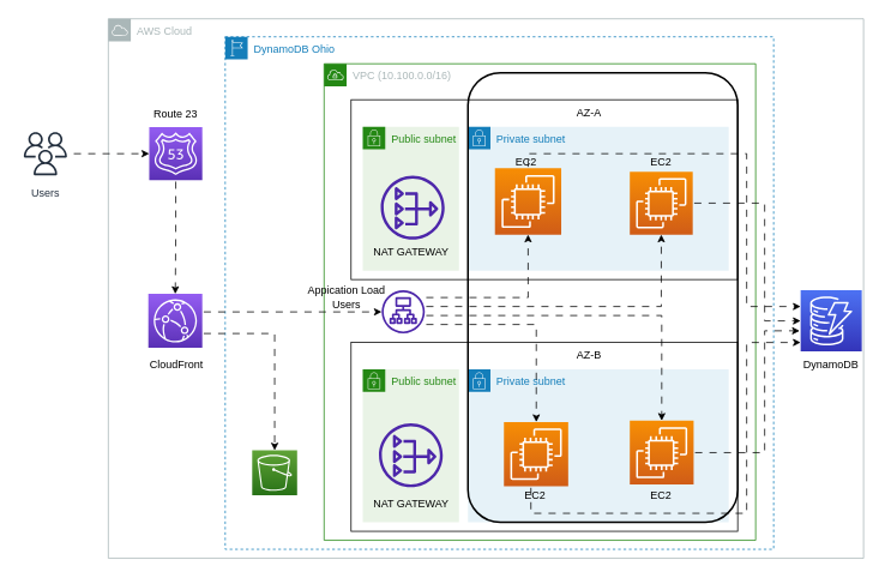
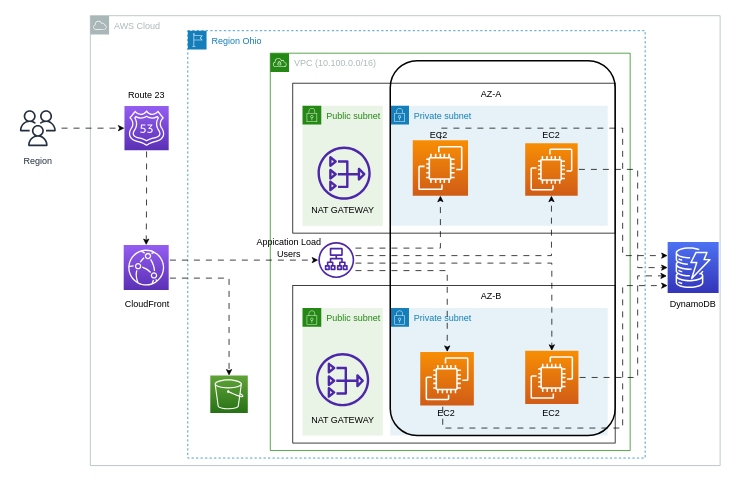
  <mxCell id="0" />
  <mxCell id="1" parent="0" />
  <mxCell id="2" value="AWS Cloud" style="sketch=0;outlineConnect=0;gradientColor=none;html=1;whiteSpace=wrap;fontSize=12;fontStyle=0;shape=mxgraph.aws4.group;grIcon=mxgraph.aws4.group_aws_cloud;strokeColor=#AAB7B8;fillColor=none;verticalAlign=top;align=left;spacingLeft=30;fontColor=#AAB7B8;dashed=0;" vertex="1" parent="1"><mxGeometry x="120" width="840" height="600" as="geometry" y="20" /></mxCell>
- <mxCell id="3" value="DynamoDB Ohio" style="points=[[0,0],[0.25,0],[0.5,0],[0.75,0],[1,0],[1,0.25],[1,0.5],[1,0.75],[1,1],[0.75,1],[0.5,1],[0.25,1],[0,1],[0,0.75],[0,0.5],[0,0.25]];outlineConnect=0;gradientColor=none;html=1;whiteSpace=wrap;fontSize=12;fontStyle=0;container=1;pointerEvents=0;collapsible=0;recursiveResize=0;shape=mxgraph.aws4.group;grIcon=mxgraph.aws4.group_region;strokeColor=#147EBA;fillColor=none;verticalAlign=top;align=left;spacingLeft=30;fontColor=#147EBA;dashed=1;" vertex="1" parent="1"><mxGeometry x="250" y="40" width="610" height="570" as="geometry" /></mxCell>
+ <mxCell id="3" value="Region Ohio" style="points=[[0,0],[0.25,0],[0.5,0],[0.75,0],[1,0],[1,0.25],[1,0.5],[1,0.75],[1,1],[0.75,1],[0.5,1],[0.25,1],[0,1],[0,0.75],[0,0.5],[0,0.25]];outlineConnect=0;gradientColor=none;html=1;whiteSpace=wrap;fontSize=12;fontStyle=0;container=1;pointerEvents=0;collapsible=0;recursiveResize=0;shape=mxgraph.aws4.group;grIcon=mxgraph.aws4.group_region;strokeColor=#147EBA;fillColor=none;verticalAlign=top;align=left;spacingLeft=30;fontColor=#147EBA;dashed=1;" vertex="1" parent="1"><mxGeometry x="250" y="40" width="610" height="570" as="geometry" /></mxCell>
  <mxCell id="4" value="VPC (10.100.0.0/16)" style="points=[[0,0],[0.25,0],[0.5,0],[0.75,0],[1,0],[1,0.25],[1,0.5],[1,0.75],[1,1],[0.75,1],[0.5,1],[0.25,1],[0,1],[0,0.75],[0,0.5],[0,0.25]];outlineConnect=0;gradientColor=none;html=1;whiteSpace=wrap;fontSize=12;fontStyle=0;container=1;pointerEvents=0;collapsible=0;recursiveResize=0;shape=mxgraph.aws4.group;grIcon=mxgraph.aws4.group_vpc;strokeColor=#248814;fillColor=none;verticalAlign=top;align=left;spacingLeft=30;fontColor=#AAB7B8;dashed=0;" vertex="1" parent="1"><mxGeometry x="360" y="70" width="480" height="530" as="geometry" /></mxCell>
  <mxCell id="5" value="Appication Load Users" style="text;html=1;strokeColor=none;fillColor=none;align=center;verticalAlign=middle;whiteSpace=wrap;rounded=0;" vertex="1" parent="4"><mxGeometry x="-20" y="250" width="90" height="20" as="geometry" /></mxCell>
  <mxCell id="6" value="" style="rounded=0;whiteSpace=wrap;html=1;" vertex="1" parent="1"><mxGeometry x="390" y="110" width="430" height="200" as="geometry" /></mxCell>
  <mxCell id="7" value="" style="rounded=0;whiteSpace=wrap;html=1;" vertex="1" parent="1"><mxGeometry x="390" y="380" width="430" height="210" as="geometry" /></mxCell>
  <mxCell id="8" value="" style="edgeStyle=orthogonalEdgeStyle;rounded=0;orthogonalLoop=1;jettySize=auto;html=1;flowAnimation=1;" edge="1" parent="1" source="9" target="11"><mxGeometry relative="1" as="geometry" /></mxCell>
- <mxCell id="9" value="Users" style="sketch=0;outlineConnect=0;fontColor=#232F3E;gradientColor=none;strokeColor=#232F3E;fillColor=#ffffff;dashed=0;verticalLabelPosition=bottom;verticalAlign=top;align=center;html=1;fontSize=12;fontStyle=0;aspect=fixed;shape=mxgraph.aws4.resourceIcon;resIcon=mxgraph.aws4.users;" vertex="1" parent="1"><mxGeometry x="20" y="140" width="60" height="60" as="geometry" /></mxCell>
+ <mxCell id="9" value="Region" style="sketch=0;outlineConnect=0;fontColor=#232F3E;gradientColor=none;strokeColor=#232F3E;fillColor=#ffffff;dashed=0;verticalLabelPosition=bottom;verticalAlign=top;align=center;html=1;fontSize=12;fontStyle=0;aspect=fixed;shape=mxgraph.aws4.resourceIcon;resIcon=mxgraph.aws4.users;" vertex="1" parent="1"><mxGeometry x="20" y="140" width="60" height="60" as="geometry" /></mxCell>
  <mxCell id="10" value="" style="edgeStyle=orthogonalEdgeStyle;rounded=0;orthogonalLoop=1;jettySize=auto;html=1;flowAnimation=1;" edge="1" parent="1" source="11" target="14"><mxGeometry relative="1" as="geometry" /></mxCell>
  <mxCell id="11" value="" style="sketch=0;points=[[0,0,0],[0.25,0,0],[0.5,0,0],[0.75,0,0],[1,0,0],[0,1,0],[0.25,1,0],[0.5,1,0],[0.75,1,0],[1,1,0],[0,0.25,0],[0,0.5,0],[0,0.75,0],[1,0.25,0],[1,0.5,0],[1,0.75,0]];outlineConnect=0;fontColor=#232F3E;gradientColor=#945DF2;gradientDirection=north;fillColor=#5A30B5;strokeColor=#ffffff;dashed=0;verticalLabelPosition=bottom;verticalAlign=top;align=center;html=1;fontSize=12;fontStyle=0;aspect=fixed;shape=mxgraph.aws4.resourceIcon;resIcon=mxgraph.aws4.route_53;" vertex="1" parent="1"><mxGeometry x="165.5" y="140.5" width="59" height="59" as="geometry" /></mxCell>
  <mxCell id="12" style="edgeStyle=orthogonalEdgeStyle;rounded=0;orthogonalLoop=1;jettySize=auto;html=1;flowAnimation=1;" edge="1" parent="1" source="14" target="15"><mxGeometry relative="1" as="geometry"><Array as="points"><mxPoint x="305" y="370" /></Array></mxGeometry></mxCell>
  <mxCell id="13" style="edgeStyle=orthogonalEdgeStyle;rounded=0;orthogonalLoop=1;jettySize=auto;html=1;flowAnimation=1;" edge="1" parent="1" source="14" target="34"><mxGeometry relative="1" as="geometry"><Array as="points"><mxPoint x="270" y="346" /><mxPoint x="270" y="346" /></Array></mxGeometry></mxCell>
  <mxCell id="14" value="" style="sketch=0;points=[[0,0,0],[0.25,0,0],[0.5,0,0],[0.75,0,0],[1,0,0],[0,1,0],[0.25,1,0],[0.5,1,0],[0.75,1,0],[1,1,0],[0,0.25,0],[0,0.5,0],[0,0.75,0],[1,0.25,0],[1,0.5,0],[1,0.75,0]];outlineConnect=0;fontColor=#232F3E;gradientColor=#945DF2;gradientDirection=north;fillColor=#5A30B5;strokeColor=#ffffff;dashed=0;verticalLabelPosition=bottom;verticalAlign=top;align=center;html=1;fontSize=12;fontStyle=0;aspect=fixed;shape=mxgraph.aws4.resourceIcon;resIcon=mxgraph.aws4.cloudfront;" vertex="1" parent="1"><mxGeometry x="164.5" y="326" width="60" height="60" as="geometry" /></mxCell>
  <mxCell id="15" value="" style="sketch=0;points=[[0,0,0],[0.25,0,0],[0.5,0,0],[0.75,0,0],[1,0,0],[0,1,0],[0.25,1,0],[0.5,1,0],[0.75,1,0],[1,1,0],[0,0.25,0],[0,0.5,0],[0,0.75,0],[1,0.25,0],[1,0.5,0],[1,0.75,0]];outlineConnect=0;fontColor=#232F3E;gradientColor=#60A337;gradientDirection=north;fillColor=#277116;strokeColor=#ffffff;dashed=0;verticalLabelPosition=bottom;verticalAlign=top;align=center;html=1;fontSize=12;fontStyle=0;aspect=fixed;shape=mxgraph.aws4.resourceIcon;resIcon=mxgraph.aws4.s3;" vertex="1" parent="1"><mxGeometry x="280" y="500" width="50" height="50" as="geometry" /></mxCell>
  <mxCell id="16" value="Public subnet" style="points=[[0,0],[0.25,0],[0.5,0],[0.75,0],[1,0],[1,0.25],[1,0.5],[1,0.75],[1,1],[0.75,1],[0.5,1],[0.25,1],[0,1],[0,0.75],[0,0.5],[0,0.25]];outlineConnect=0;gradientColor=none;html=1;whiteSpace=wrap;fontSize=12;fontStyle=0;container=1;pointerEvents=0;collapsible=0;recursiveResize=0;shape=mxgraph.aws4.group;grIcon=mxgraph.aws4.group_security_group;grStroke=0;strokeColor=#248814;fillColor=#E9F3E6;verticalAlign=top;align=left;spacingLeft=30;fontColor=#248814;dashed=0;" vertex="1" parent="1"><mxGeometry x="403" y="140" width="107" height="160" as="geometry" /></mxCell>
  <mxCell id="17" value="" style="sketch=0;outlineConnect=0;fontColor=#232F3E;gradientColor=none;fillColor=#4D27AA;strokeColor=none;dashed=0;verticalLabelPosition=bottom;verticalAlign=top;align=center;html=1;fontSize=12;fontStyle=0;aspect=fixed;pointerEvents=1;shape=mxgraph.aws4.nat_gateway;" vertex="1" parent="16"><mxGeometry x="20" y="54.5" width="71" height="71" as="geometry" /></mxCell>
  <mxCell id="18" value="NAT GATEWAY" style="text;html=1;strokeColor=none;fillColor=none;align=center;verticalAlign=middle;whiteSpace=wrap;rounded=0;" vertex="1" parent="16"><mxGeometry x="8.5" y="130" width="90" height="20" as="geometry" /></mxCell>
  <mxCell id="19" value="Public subnet" style="points=[[0,0],[0.25,0],[0.5,0],[0.75,0],[1,0],[1,0.25],[1,0.5],[1,0.75],[1,1],[0.75,1],[0.5,1],[0.25,1],[0,1],[0,0.75],[0,0.5],[0,0.25]];outlineConnect=0;gradientColor=none;html=1;whiteSpace=wrap;fontSize=12;fontStyle=0;container=1;pointerEvents=0;collapsible=0;recursiveResize=0;shape=mxgraph.aws4.group;grIcon=mxgraph.aws4.group_security_group;grStroke=0;strokeColor=#248814;fillColor=#E9F3E6;verticalAlign=top;align=left;spacingLeft=30;fontColor=#248814;dashed=0;" vertex="1" parent="1"><mxGeometry x="403" y="410" width="107" height="170" as="geometry" /></mxCell>
  <mxCell id="20" value="" style="sketch=0;outlineConnect=0;fontColor=#232F3E;gradientColor=none;fillColor=#4D27AA;strokeColor=none;dashed=0;verticalLabelPosition=bottom;verticalAlign=top;align=center;html=1;fontSize=12;fontStyle=0;aspect=fixed;pointerEvents=1;shape=mxgraph.aws4.nat_gateway;" vertex="1" parent="19"><mxGeometry x="18" y="60" width="71" height="71" as="geometry" /></mxCell>
  <mxCell id="21" value="NAT GATEWAY" style="text;html=1;strokeColor=none;fillColor=none;align=center;verticalAlign=middle;whiteSpace=wrap;rounded=0;" vertex="1" parent="19"><mxGeometry x="8.5" y="140" width="90" height="20" as="geometry" /></mxCell>
  <mxCell id="22" value="Private subnet" style="points=[[0,0],[0.25,0],[0.5,0],[0.75,0],[1,0],[1,0.25],[1,0.5],[1,0.75],[1,1],[0.75,1],[0.5,1],[0.25,1],[0,1],[0,0.75],[0,0.5],[0,0.25]];outlineConnect=0;gradientColor=none;html=1;whiteSpace=wrap;fontSize=12;fontStyle=0;container=1;pointerEvents=0;collapsible=0;recursiveResize=0;shape=mxgraph.aws4.group;grIcon=mxgraph.aws4.group_security_group;grStroke=0;strokeColor=#147EBA;fillColor=#E6F2F8;verticalAlign=top;align=left;spacingLeft=30;fontColor=#147EBA;dashed=0;" vertex="1" parent="1"><mxGeometry x="520" y="140" width="290" height="160" as="geometry" /></mxCell>
  <mxCell id="23" value="" style="sketch=0;points=[[0,0,0],[0.25,0,0],[0.5,0,0],[0.75,0,0],[1,0,0],[0,1,0],[0.25,1,0],[0.5,1,0],[0.75,1,0],[1,1,0],[0,0.25,0],[0,0.5,0],[0,0.75,0],[1,0.25,0],[1,0.5,0],[1,0.75,0]];outlineConnect=0;fontColor=#232F3E;gradientColor=#F78E04;gradientDirection=north;fillColor=#D05C17;strokeColor=#ffffff;dashed=0;verticalLabelPosition=bottom;verticalAlign=top;align=center;html=1;fontSize=12;fontStyle=0;aspect=fixed;shape=mxgraph.aws4.resourceIcon;resIcon=mxgraph.aws4.ec2;" vertex="1" parent="22"><mxGeometry x="30" y="46.25" width="73.75" height="73.75" as="geometry" /></mxCell>
  <mxCell id="24" value="" style="sketch=0;points=[[0,0,0],[0.25,0,0],[0.5,0,0],[0.75,0,0],[1,0,0],[0,1,0],[0.25,1,0],[0.5,1,0],[0.75,1,0],[1,1,0],[0,0.25,0],[0,0.5,0],[0,0.75,0],[1,0.25,0],[1,0.5,0],[1,0.75,0]];outlineConnect=0;fontColor=#232F3E;gradientColor=#F78E04;gradientDirection=north;fillColor=#D05C17;strokeColor=#ffffff;dashed=0;verticalLabelPosition=bottom;verticalAlign=top;align=center;html=1;fontSize=12;fontStyle=0;aspect=fixed;shape=mxgraph.aws4.resourceIcon;resIcon=mxgraph.aws4.ec2;" vertex="1" parent="22"><mxGeometry x="180" y="50" width="70" height="70" as="geometry" /></mxCell>
  <mxCell id="25" value="Private subnet" style="points=[[0,0],[0.25,0],[0.5,0],[0.75,0],[1,0],[1,0.25],[1,0.5],[1,0.75],[1,1],[0.75,1],[0.5,1],[0.25,1],[0,1],[0,0.75],[0,0.5],[0,0.25]];outlineConnect=0;gradientColor=none;html=1;whiteSpace=wrap;fontSize=12;fontStyle=0;container=1;pointerEvents=0;collapsible=0;recursiveResize=0;shape=mxgraph.aws4.group;grIcon=mxgraph.aws4.group_security_group;grStroke=0;strokeColor=#147EBA;fillColor=#E6F2F8;verticalAlign=top;align=left;spacingLeft=30;fontColor=#147EBA;dashed=0;" vertex="1" parent="1"><mxGeometry x="520" y="410" width="290" height="170" as="geometry" /></mxCell>
  <mxCell id="26" value="" style="sketch=0;points=[[0,0,0],[0.25,0,0],[0.5,0,0],[0.75,0,0],[1,0,0],[0,1,0],[0.25,1,0],[0.5,1,0],[0.75,1,0],[1,1,0],[0,0.25,0],[0,0.5,0],[0,0.75,0],[1,0.25,0],[1,0.5,0],[1,0.75,0]];outlineConnect=0;fontColor=#232F3E;gradientColor=#F78E04;gradientDirection=north;fillColor=#D05C17;strokeColor=#ffffff;dashed=0;verticalLabelPosition=bottom;verticalAlign=top;align=center;html=1;fontSize=12;fontStyle=0;aspect=fixed;shape=mxgraph.aws4.resourceIcon;resIcon=mxgraph.aws4.ec2;" vertex="1" parent="25"><mxGeometry x="180" y="57" width="71" height="71" as="geometry" /></mxCell>
  <mxCell id="27" value="" style="sketch=0;points=[[0,0,0],[0.25,0,0],[0.5,0,0],[0.75,0,0],[1,0,0],[0,1,0],[0.25,1,0],[0.5,1,0],[0.75,1,0],[1,1,0],[0,0.25,0],[0,0.5,0],[0,0.75,0],[1,0.25,0],[1,0.5,0],[1,0.75,0]];outlineConnect=0;fontColor=#232F3E;gradientColor=#F78E04;gradientDirection=north;fillColor=#D05C17;strokeColor=#ffffff;dashed=0;verticalLabelPosition=bottom;verticalAlign=top;align=center;html=1;fontSize=12;fontStyle=0;aspect=fixed;shape=mxgraph.aws4.resourceIcon;resIcon=mxgraph.aws4.ec2;" vertex="1" parent="25"><mxGeometry x="40" y="58.5" width="71.5" height="71.5" as="geometry" /></mxCell>
  <mxCell id="28" style="edgeStyle=orthogonalEdgeStyle;rounded=0;orthogonalLoop=1;jettySize=auto;html=1;entryX=0;entryY=0.5;entryDx=0;entryDy=0;entryPerimeter=0;flowAnimation=1;" edge="1" parent="1" source="24" target="29"><mxGeometry relative="1" as="geometry"><Array as="points"><mxPoint x="850" y="225" /><mxPoint x="850" y="356" /></Array></mxGeometry></mxCell>
  <mxCell id="29" value="" style="sketch=0;points=[[0,0,0],[0.25,0,0],[0.5,0,0],[0.75,0,0],[1,0,0],[0,1,0],[0.25,1,0],[0.5,1,0],[0.75,1,0],[1,1,0],[0,0.25,0],[0,0.5,0],[0,0.75,0],[1,0.25,0],[1,0.5,0],[1,0.75,0]];outlineConnect=0;fontColor=#232F3E;gradientColor=#4D72F3;gradientDirection=north;fillColor=#3334B9;strokeColor=#ffffff;dashed=0;verticalLabelPosition=bottom;verticalAlign=top;align=center;html=1;fontSize=12;fontStyle=0;aspect=fixed;shape=mxgraph.aws4.resourceIcon;resIcon=mxgraph.aws4.dynamodb;" vertex="1" parent="1"><mxGeometry x="890" y="322" width="68" height="68" as="geometry" /></mxCell>
  <mxCell id="30" style="edgeStyle=orthogonalEdgeStyle;rounded=0;orthogonalLoop=1;jettySize=auto;html=1;entryX=0.5;entryY=1;entryDx=0;entryDy=0;entryPerimeter=0;flowAnimation=1;" edge="1" parent="1" source="34" target="23"><mxGeometry relative="1" as="geometry"><Array as="points"><mxPoint x="587" y="330" /></Array></mxGeometry></mxCell>
  <mxCell id="31" style="edgeStyle=orthogonalEdgeStyle;rounded=0;orthogonalLoop=1;jettySize=auto;html=1;flowAnimation=1;" edge="1" parent="1" source="34" target="24"><mxGeometry relative="1" as="geometry"><Array as="points"><mxPoint x="735" y="340" /></Array></mxGeometry></mxCell>
  <mxCell id="32" style="edgeStyle=orthogonalEdgeStyle;rounded=0;orthogonalLoop=1;jettySize=auto;html=1;flowAnimation=1;" edge="1" parent="1" source="34" target="27"><mxGeometry relative="1" as="geometry"><Array as="points"><mxPoint x="596" y="360" /></Array></mxGeometry></mxCell>
  <mxCell id="33" style="edgeStyle=orthogonalEdgeStyle;rounded=0;orthogonalLoop=1;jettySize=auto;html=1;entryX=0.5;entryY=0;entryDx=0;entryDy=0;entryPerimeter=0;flowAnimation=1;" edge="1" parent="1" source="34" target="26"><mxGeometry relative="1" as="geometry"><Array as="points"><mxPoint x="736" y="350" /></Array></mxGeometry></mxCell>
  <mxCell id="34" value="" style="sketch=0;outlineConnect=0;fontColor=#232F3E;gradientColor=none;fillColor=#4D27AA;strokeColor=none;dashed=0;verticalLabelPosition=bottom;verticalAlign=top;align=center;html=1;fontSize=12;fontStyle=0;aspect=fixed;pointerEvents=1;shape=mxgraph.aws4.application_load_balancer;" vertex="1" parent="1"><mxGeometry x="424" y="322" width="48" height="48" as="geometry" /></mxCell>
  <mxCell id="35" value="AZ-B" style="text;html=1;strokeColor=none;fillColor=none;align=center;verticalAlign=middle;whiteSpace=wrap;rounded=0;" vertex="1" parent="1"><mxGeometry x="635" y="390" width="40" height="10" as="geometry" /></mxCell>
  <mxCell id="36" value="AZ-A" style="text;html=1;strokeColor=none;fillColor=none;align=center;verticalAlign=middle;whiteSpace=wrap;rounded=0;" vertex="1" parent="1"><mxGeometry x="635" y="120" width="40" height="10" as="geometry" /></mxCell>
  <mxCell id="37" style="edgeStyle=orthogonalEdgeStyle;rounded=0;orthogonalLoop=1;jettySize=auto;html=1;entryX=-0.015;entryY=0.662;entryDx=0;entryDy=0;entryPerimeter=0;flowAnimation=1;" edge="1" parent="1" source="26" target="29"><mxGeometry relative="1" as="geometry"><Array as="points"><mxPoint x="850" y="503" /><mxPoint x="850" y="367" /></Array></mxGeometry></mxCell>
  <mxCell id="38" style="edgeStyle=orthogonalEdgeStyle;rounded=0;orthogonalLoop=1;jettySize=auto;html=1;flowAnimation=1;" edge="1" parent="1" source="23" target="29"><mxGeometry relative="1" as="geometry"><Array as="points"><mxPoint x="587" y="170" /><mxPoint x="830" y="170" /><mxPoint x="830" y="340" /></Array></mxGeometry></mxCell>
  <mxCell id="39" style="edgeStyle=orthogonalEdgeStyle;rounded=0;orthogonalLoop=1;jettySize=auto;html=1;flowAnimation=1;entryX=0;entryY=0.853;entryDx=0;entryDy=0;entryPerimeter=0;" edge="1" parent="1" source="27" target="29"><mxGeometry relative="1" as="geometry"><mxPoint x="900" y="390" as="targetPoint" /><Array as="points"><mxPoint x="590" y="570" /><mxPoint x="830" y="570" /><mxPoint x="830" y="380" /></Array></mxGeometry></mxCell>
  <mxCell id="40" value="" style="rounded=1;arcSize=12;dashed=0;fillColor=none;gradientColor=none;strokeWidth=2;fontColor=#FF9317;" vertex="1" parent="1"><mxGeometry x="520" y="80" width="300" height="500" as="geometry" /></mxCell>
  <mxCell id="41" value="Route 23" style="text;html=1;strokeColor=none;fillColor=none;align=center;verticalAlign=middle;whiteSpace=wrap;rounded=0;" vertex="1" parent="1"><mxGeometry x="164.5" y="110.5" width="60" height="30" as="geometry" /></mxCell>
  <mxCell id="42" value="CloudFront" style="text;html=1;strokeColor=none;fillColor=none;align=center;verticalAlign=middle;whiteSpace=wrap;rounded=0;" vertex="1" parent="1"><mxGeometry x="165.5" y="390" width="60" height="30" as="geometry" /></mxCell>
  <mxCell id="43" value="EC2" style="text;html=1;strokeColor=none;fillColor=none;align=center;verticalAlign=middle;whiteSpace=wrap;rounded=0;" vertex="1" parent="1"><mxGeometry x="570" y="540" width="50" height="20" as="geometry" /></mxCell>
  <mxCell id="44" value="EC2" style="text;html=1;strokeColor=none;fillColor=none;align=center;verticalAlign=middle;whiteSpace=wrap;rounded=0;" vertex="1" parent="1"><mxGeometry x="710" y="540" width="50" height="20" as="geometry" /></mxCell>
  <mxCell id="45" value="EC2" style="text;html=1;strokeColor=none;fillColor=none;align=center;verticalAlign=middle;whiteSpace=wrap;rounded=0;" vertex="1" parent="1"><mxGeometry x="710" y="170" width="50" height="20" as="geometry" /></mxCell>
  <mxCell id="46" value="EC2" style="text;html=1;strokeColor=none;fillColor=none;align=center;verticalAlign=middle;whiteSpace=wrap;rounded=0;" vertex="1" parent="1"><mxGeometry x="560" y="170" width="50" height="20" as="geometry" /></mxCell>
  <mxCell id="47" value="DynamoDB" style="text;html=1;strokeColor=none;fillColor=none;align=center;verticalAlign=middle;whiteSpace=wrap;rounded=0;" vertex="1" parent="1"><mxGeometry x="879" y="395" width="90" height="20" as="geometry" /></mxCell>
